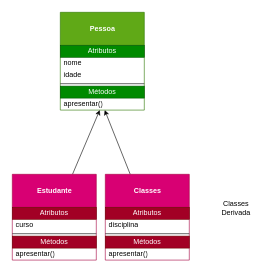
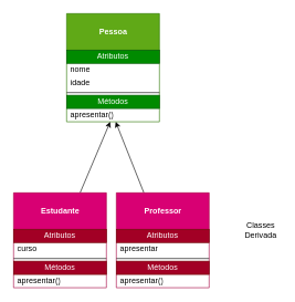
  <mxCell id="0" />
  <mxCell id="1" parent="0" />
  <mxCell id="2" value="&lt;br&gt;&lt;b&gt;Pessoa&lt;/b&gt;&lt;br&gt;" style="swimlane;fontStyle=0;align=center;verticalAlign=top;childLayout=stackLayout;horizontal=1;startSize=55;horizontalStack=0;resizeParent=1;resizeParentMax=0;resizeLast=0;collapsible=0;marginBottom=0;html=1;fillColor=#60a917;strokeColor=#2D7600;fontColor=#ffffff;" vertex="1" parent="1"><mxGeometry x="100" y="20" width="140" height="163" as="geometry" /></mxCell>
  <mxCell id="3" value="Atributos" style="text;html=1;strokeColor=#005700;fillColor=#008a00;align=center;verticalAlign=middle;spacingLeft=4;spacingRight=4;overflow=hidden;rotatable=0;points=[[0,0.5],[1,0.5]];portConstraint=eastwest;fontColor=#ffffff;" vertex="1" parent="2"><mxGeometry y="55" width="140" height="20" as="geometry" /></mxCell>
  <mxCell id="4" value="nome" style="text;html=1;strokeColor=none;fillColor=none;align=left;verticalAlign=middle;spacingLeft=4;spacingRight=4;overflow=hidden;rotatable=0;points=[[0,0.5],[1,0.5]];portConstraint=eastwest;" vertex="1" parent="2"><mxGeometry y="75" width="140" height="20" as="geometry" /></mxCell>
  <mxCell id="5" value="idade" style="text;html=1;strokeColor=none;fillColor=none;align=left;verticalAlign=middle;spacingLeft=4;spacingRight=4;overflow=hidden;rotatable=0;points=[[0,0.5],[1,0.5]];portConstraint=eastwest;" vertex="1" parent="2"><mxGeometry y="95" width="140" height="20" as="geometry" /></mxCell>
  <mxCell id="6" value="" style="line;strokeWidth=1;fillColor=none;align=left;verticalAlign=middle;spacingTop=-1;spacingLeft=3;spacingRight=3;rotatable=0;labelPosition=right;points=[];portConstraint=eastwest;" vertex="1" parent="2"><mxGeometry y="115" width="140" height="8" as="geometry" /></mxCell>
  <mxCell id="7" value="Métodos" style="text;html=1;strokeColor=#005700;fillColor=#008a00;align=center;verticalAlign=middle;spacingLeft=4;spacingRight=4;overflow=hidden;rotatable=0;points=[[0,0.5],[1,0.5]];portConstraint=eastwest;fontColor=#ffffff;" vertex="1" parent="2"><mxGeometry y="123" width="140" height="20" as="geometry" /></mxCell>
  <mxCell id="8" value="apresentar()" style="text;html=1;strokeColor=none;fillColor=none;align=left;verticalAlign=middle;spacingLeft=4;spacingRight=4;overflow=hidden;rotatable=0;points=[[0,0.5],[1,0.5]];portConstraint=eastwest;" vertex="1" parent="2"><mxGeometry y="143" width="140" height="20" as="geometry" /></mxCell>
  <mxCell id="9" style="edgeStyle=none;html=1;" edge="1" parent="1" source="10" target="8"><mxGeometry relative="1" as="geometry" /></mxCell>
- <mxCell id="10" value="&lt;br&gt;&lt;b&gt;Classes&lt;br&gt;&lt;br&gt;&lt;/b&gt;" style="swimlane;fontStyle=0;align=center;verticalAlign=top;childLayout=stackLayout;horizontal=1;startSize=55;horizontalStack=0;resizeParent=1;resizeParentMax=0;resizeLast=0;collapsible=0;marginBottom=0;html=1;fillColor=#d80073;fontColor=#ffffff;strokeColor=#A50040;" vertex="1" parent="1"><mxGeometry x="175" y="290" width="140" height="143" as="geometry" /></mxCell>
+ <mxCell id="10" value="&lt;br&gt;&lt;b&gt;Professor&lt;br&gt;&lt;br&gt;&lt;/b&gt;" style="swimlane;fontStyle=0;align=center;verticalAlign=top;childLayout=stackLayout;horizontal=1;startSize=55;horizontalStack=0;resizeParent=1;resizeParentMax=0;resizeLast=0;collapsible=0;marginBottom=0;html=1;fillColor=#d80073;fontColor=#ffffff;strokeColor=#A50040;" vertex="1" parent="1"><mxGeometry x="175" y="290" width="140" height="143" as="geometry" /></mxCell>
  <mxCell id="11" value="Atributos" style="text;html=1;strokeColor=#6F0000;fillColor=#a20025;align=center;verticalAlign=middle;spacingLeft=4;spacingRight=4;overflow=hidden;rotatable=0;points=[[0,0.5],[1,0.5]];portConstraint=eastwest;fontColor=#ffffff;" vertex="1" parent="10"><mxGeometry y="55" width="140" height="20" as="geometry" /></mxCell>
- <mxCell id="12" value="disciplina" style="text;html=1;strokeColor=none;fillColor=none;align=left;verticalAlign=middle;spacingLeft=4;spacingRight=4;overflow=hidden;rotatable=0;points=[[0,0.5],[1,0.5]];portConstraint=eastwest;" vertex="1" parent="10"><mxGeometry y="75" width="140" height="20" as="geometry" /></mxCell>
+ <mxCell id="12" value="apresentar" style="text;html=1;strokeColor=none;fillColor=none;align=left;verticalAlign=middle;spacingLeft=4;spacingRight=4;overflow=hidden;rotatable=0;points=[[0,0.5],[1,0.5]];portConstraint=eastwest;" vertex="1" parent="10"><mxGeometry y="75" width="140" height="20" as="geometry" /></mxCell>
  <mxCell id="13" value="" style="line;strokeWidth=1;fillColor=none;align=left;verticalAlign=middle;spacingTop=-1;spacingLeft=3;spacingRight=3;rotatable=0;labelPosition=right;points=[];portConstraint=eastwest;" vertex="1" parent="10"><mxGeometry y="95" width="140" height="8" as="geometry" /></mxCell>
  <mxCell id="14" value="Métodos" style="text;html=1;strokeColor=#6F0000;fillColor=#a20025;align=center;verticalAlign=middle;spacingLeft=4;spacingRight=4;overflow=hidden;rotatable=0;points=[[0,0.5],[1,0.5]];portConstraint=eastwest;fontColor=#ffffff;" vertex="1" parent="10"><mxGeometry y="103" width="140" height="20" as="geometry" /></mxCell>
  <mxCell id="15" value="apresentar()" style="text;html=1;strokeColor=none;fillColor=none;align=left;verticalAlign=middle;spacingLeft=4;spacingRight=4;overflow=hidden;rotatable=0;points=[[0,0.5],[1,0.5]];portConstraint=eastwest;" vertex="1" parent="10"><mxGeometry y="123" width="140" height="20" as="geometry" /></mxCell>
  <mxCell id="16" value="Classes Derivada" style="text;html=1;strokeColor=none;fillColor=none;align=center;verticalAlign=middle;whiteSpace=wrap;rounded=0;" vertex="1" parent="1"><mxGeometry x="363" y="331.5" width="60" height="30" as="geometry" /></mxCell>
  <mxCell id="17" value="" style="edgeStyle=none;html=1;" edge="1" parent="1" source="18" target="8"><mxGeometry relative="1" as="geometry" /></mxCell>
  <mxCell id="18" value="&lt;br&gt;&lt;b&gt;Estudante&lt;br&gt;&lt;br&gt;&lt;/b&gt;" style="swimlane;fontStyle=0;align=center;verticalAlign=top;childLayout=stackLayout;horizontal=1;startSize=55;horizontalStack=0;resizeParent=1;resizeParentMax=0;resizeLast=0;collapsible=0;marginBottom=0;html=1;fillColor=#d80073;fontColor=#ffffff;strokeColor=#A50040;" vertex="1" parent="1"><mxGeometry x="20" y="290" width="140" height="143" as="geometry" /></mxCell>
  <mxCell id="19" value="Atributos" style="text;html=1;strokeColor=#6F0000;fillColor=#a20025;align=center;verticalAlign=middle;spacingLeft=4;spacingRight=4;overflow=hidden;rotatable=0;points=[[0,0.5],[1,0.5]];portConstraint=eastwest;fontColor=#ffffff;" vertex="1" parent="18"><mxGeometry y="55" width="140" height="20" as="geometry" /></mxCell>
  <mxCell id="20" value="curso" style="text;html=1;strokeColor=none;fillColor=none;align=left;verticalAlign=middle;spacingLeft=4;spacingRight=4;overflow=hidden;rotatable=0;points=[[0,0.5],[1,0.5]];portConstraint=eastwest;" vertex="1" parent="18"><mxGeometry y="75" width="140" height="20" as="geometry" /></mxCell>
  <mxCell id="21" value="" style="line;strokeWidth=1;fillColor=none;align=left;verticalAlign=middle;spacingTop=-1;spacingLeft=3;spacingRight=3;rotatable=0;labelPosition=right;points=[];portConstraint=eastwest;" vertex="1" parent="18"><mxGeometry y="95" width="140" height="8" as="geometry" /></mxCell>
  <mxCell id="22" value="Métodos" style="text;html=1;strokeColor=#6F0000;fillColor=#a20025;align=center;verticalAlign=middle;spacingLeft=4;spacingRight=4;overflow=hidden;rotatable=0;points=[[0,0.5],[1,0.5]];portConstraint=eastwest;fontColor=#ffffff;" vertex="1" parent="18"><mxGeometry y="103" width="140" height="20" as="geometry" /></mxCell>
  <mxCell id="23" value="apresentar()" style="text;html=1;strokeColor=none;fillColor=none;align=left;verticalAlign=middle;spacingLeft=4;spacingRight=4;overflow=hidden;rotatable=0;points=[[0,0.5],[1,0.5]];portConstraint=eastwest;" vertex="1" parent="18"><mxGeometry y="123" width="140" height="20" as="geometry" /></mxCell>
